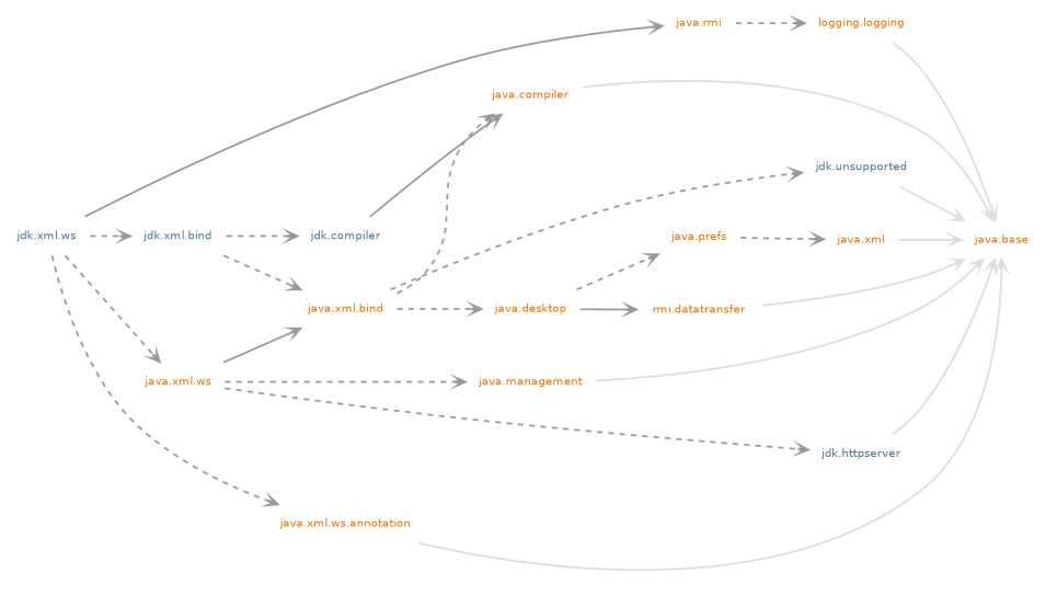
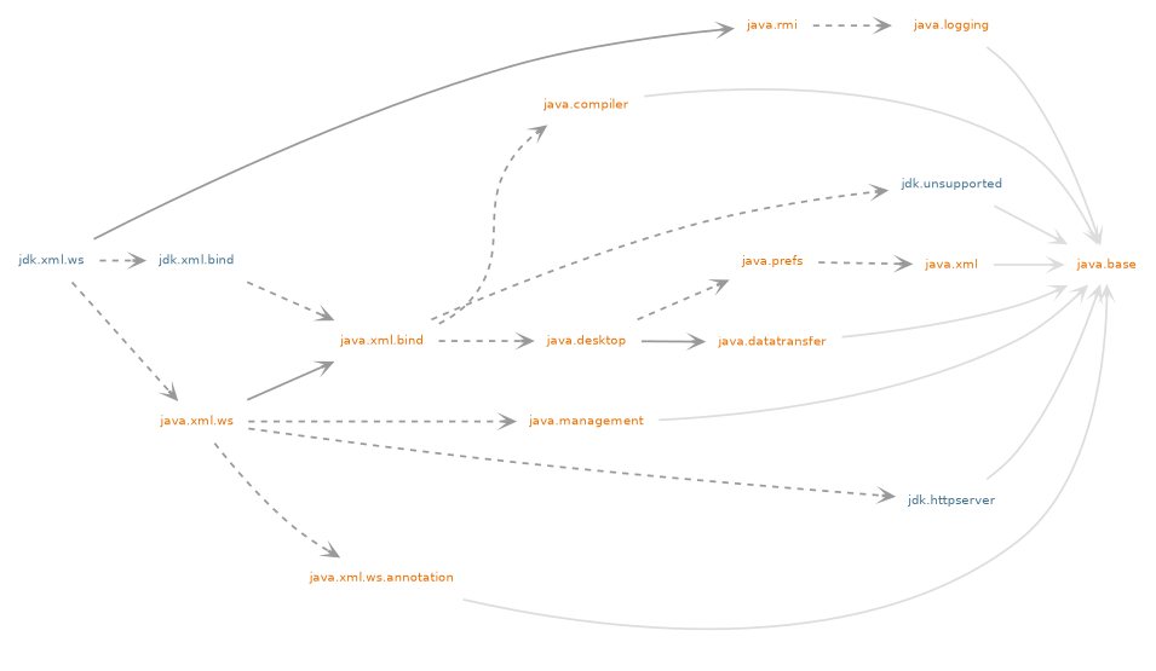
  digraph {
    nodesep=.5
    pencolor=transparent
    rankdir=LR
    ranksep=0.600000
    node [fontcolor="#e76f00" fontname=DejaVuSans fontsize=12 group=java margin=".2,.2" shape=plaintext]
    edge [arrowhead=open arrowsize=1 color="#999999" penwidth=2 weight=10 style=dashed]
-   "java.logging" [label="logging.logging"]
+   "java.logging"
    "java.xml"
    "java.compiler"
    "java.desktop"
    "java.management"
    "java.xml.ws"
    "java.xml.bind"
    "java.xml.ws.annotation"
    "java.base"
-   "java.datatransfer" [label="rmi.datatransfer"]
+   "java.datatransfer"
    "java.prefs"
    "java.rmi"
-   "jdk.compiler" [fontcolor="#437291" group=jdk]
    "jdk.httpserver" [fontcolor="#437291" group=jdk]
    "jdk.unsupported" [fontcolor="#437291" group=jdk]
    "jdk.xml.bind" [fontcolor="#437291" group=jdk]
    "jdk.xml.ws" [fontcolor="#437291" group=jdk]
    subgraph sub_1 {
      rank=same
      "java.logging"
      "java.xml"
    }
    subgraph sub_2 {
      rank=same
      "java.compiler"
    }
    subgraph sub_3 {
      rank=same
      "java.desktop"
      "java.management"
    }
    subgraph sub_4 {
      rank=same
      "java.xml.ws"
    }
    subgraph sub_5 {
      rank=same
      "java.xml.bind"
      "java.xml.ws.annotation"
    }
    subgraph sub_6 {
      "java.logging"
      "java.xml"
      "java.compiler"
      "java.desktop"
      "java.management"
      "java.xml.ws"
      "java.xml.bind"
      "java.xml.ws.annotation"
      "java.base"
      "java.datatransfer"
      "java.prefs"
      "java.rmi"
    }
    subgraph sub_7 {
-     "jdk.compiler"
      "jdk.httpserver"
      "jdk.unsupported"
      "jdk.xml.bind"
      "jdk.xml.ws"
    }
    "java.logging" -> "java.base" [color="#dddddd" style=""]
    "java.xml" -> "java.base" [color="#dddddd" weight=10000 style=""]
    "java.compiler" -> "java.base" [color="#dddddd" style=""]
    "java.desktop" -> "java.datatransfer" [style=""]
    "java.desktop" -> "java.prefs"
    "java.management" -> "java.base" [color="#dddddd" style=""]
    "java.xml.ws" -> "java.management"
    "java.xml.ws" -> "java.xml.bind" [style=""]
-   "jdk.xml.ws" -> "java.xml.ws.annotation"
+   "java.xml.ws" -> "java.xml.ws.annotation"
    "java.xml.ws" -> "jdk.httpserver" [weight=""]
    "java.xml.bind" -> "java.compiler"
    "java.xml.bind" -> "java.desktop"
    "java.xml.bind" -> "jdk.unsupported" [weight=""]
    "java.xml.ws.annotation" -> "java.base" [color="#dddddd" style=""]
    "java.datatransfer" -> "java.base" [color="#dddddd" style=""]
    "java.prefs" -> "java.xml"
    "java.rmi" -> "java.logging"
-   "jdk.compiler" -> "java.compiler" [weight="" style=""]
    "jdk.httpserver" -> "java.base" [color="#dddddd" weight="" style=""]
    "jdk.unsupported" -> "java.base" [color="#dddddd" weight="" style=""]
    "jdk.xml.bind" -> "java.xml.bind" [weight=""]
-   "jdk.xml.bind" -> "jdk.compiler" [weight=""]
    "jdk.xml.ws" -> "java.xml.ws" [weight=""]
    "jdk.xml.ws" -> "java.rmi" [style=solid weight=""]
    "jdk.xml.ws" -> "jdk.xml.bind" [weight=""]
  }
